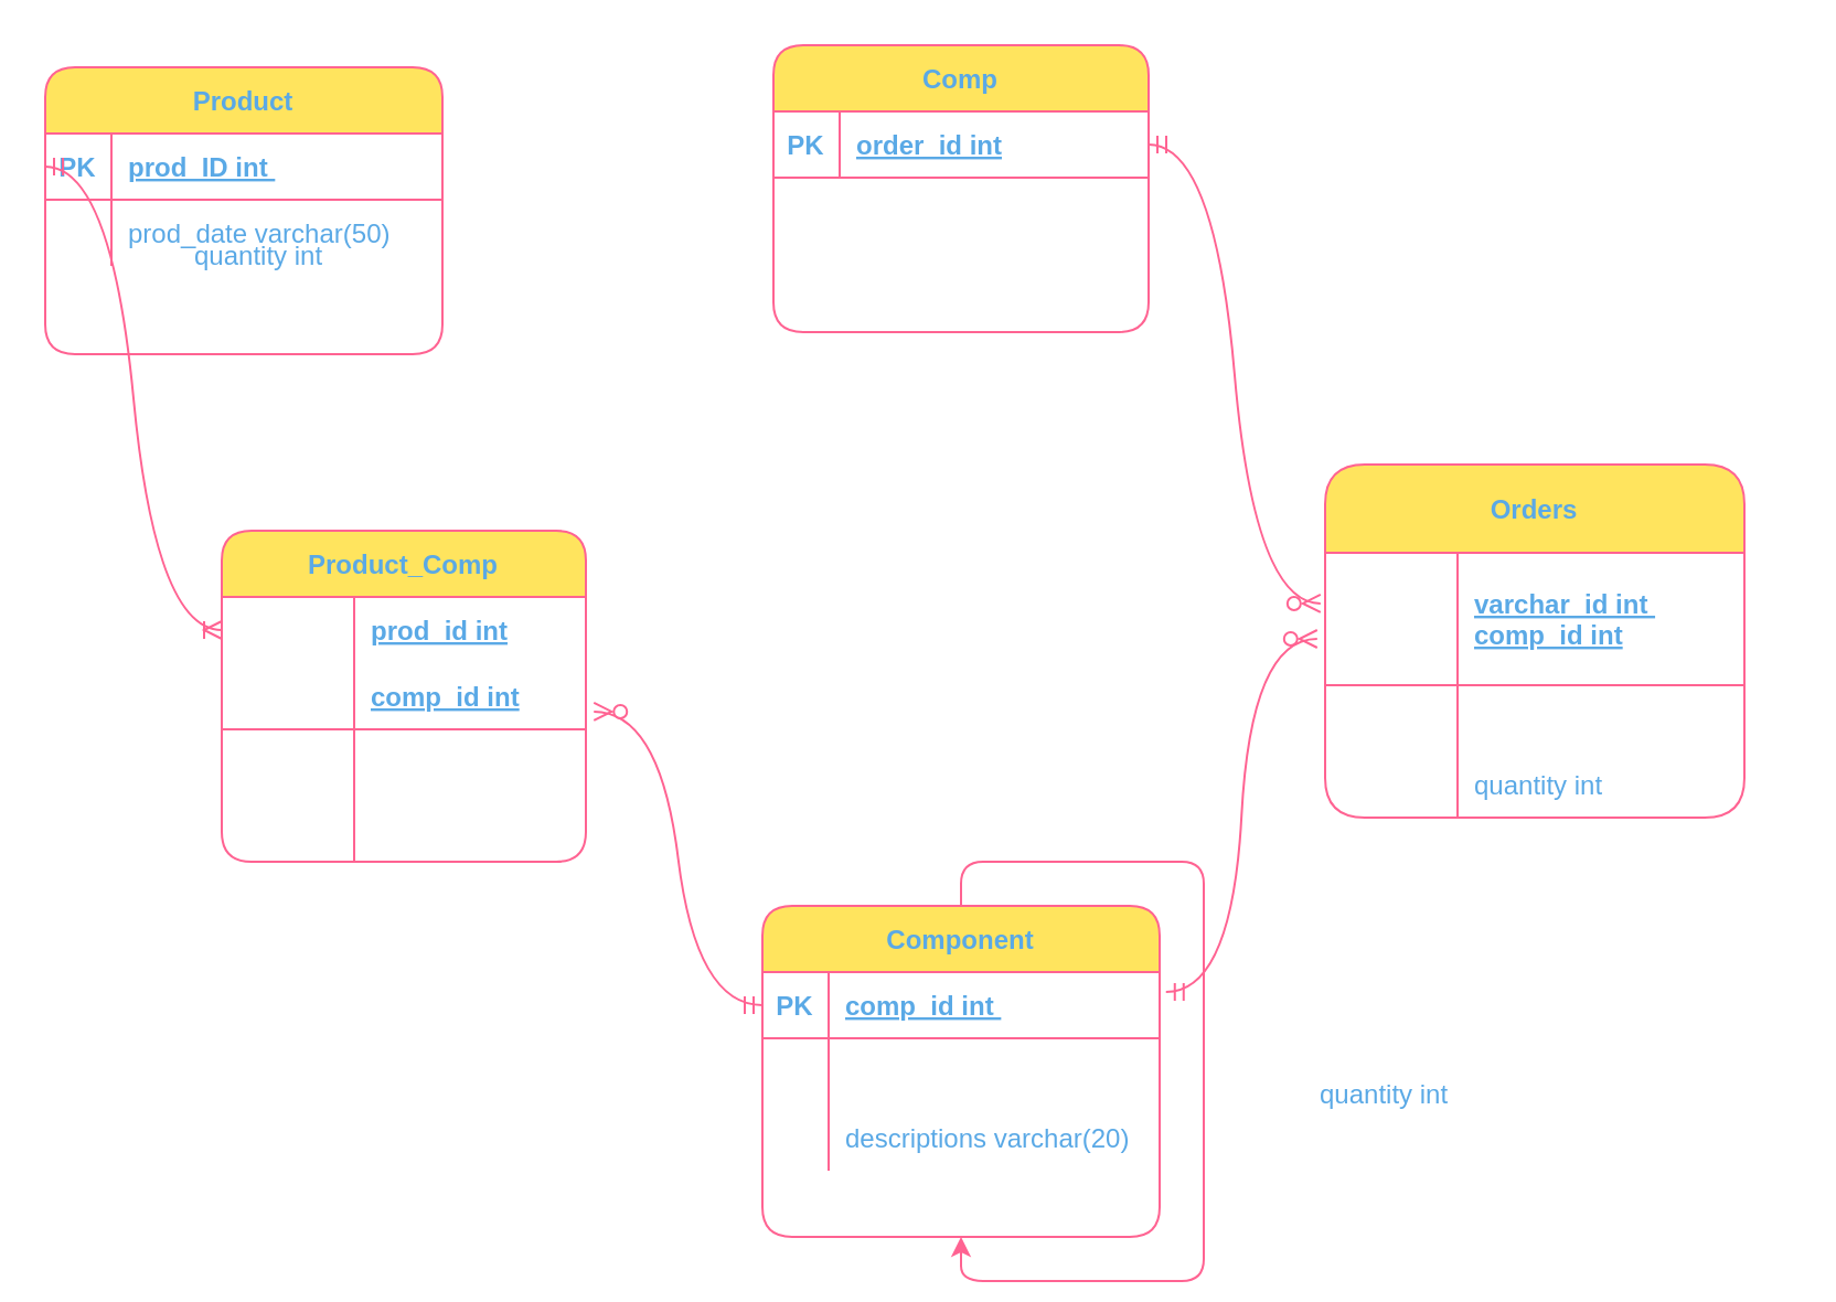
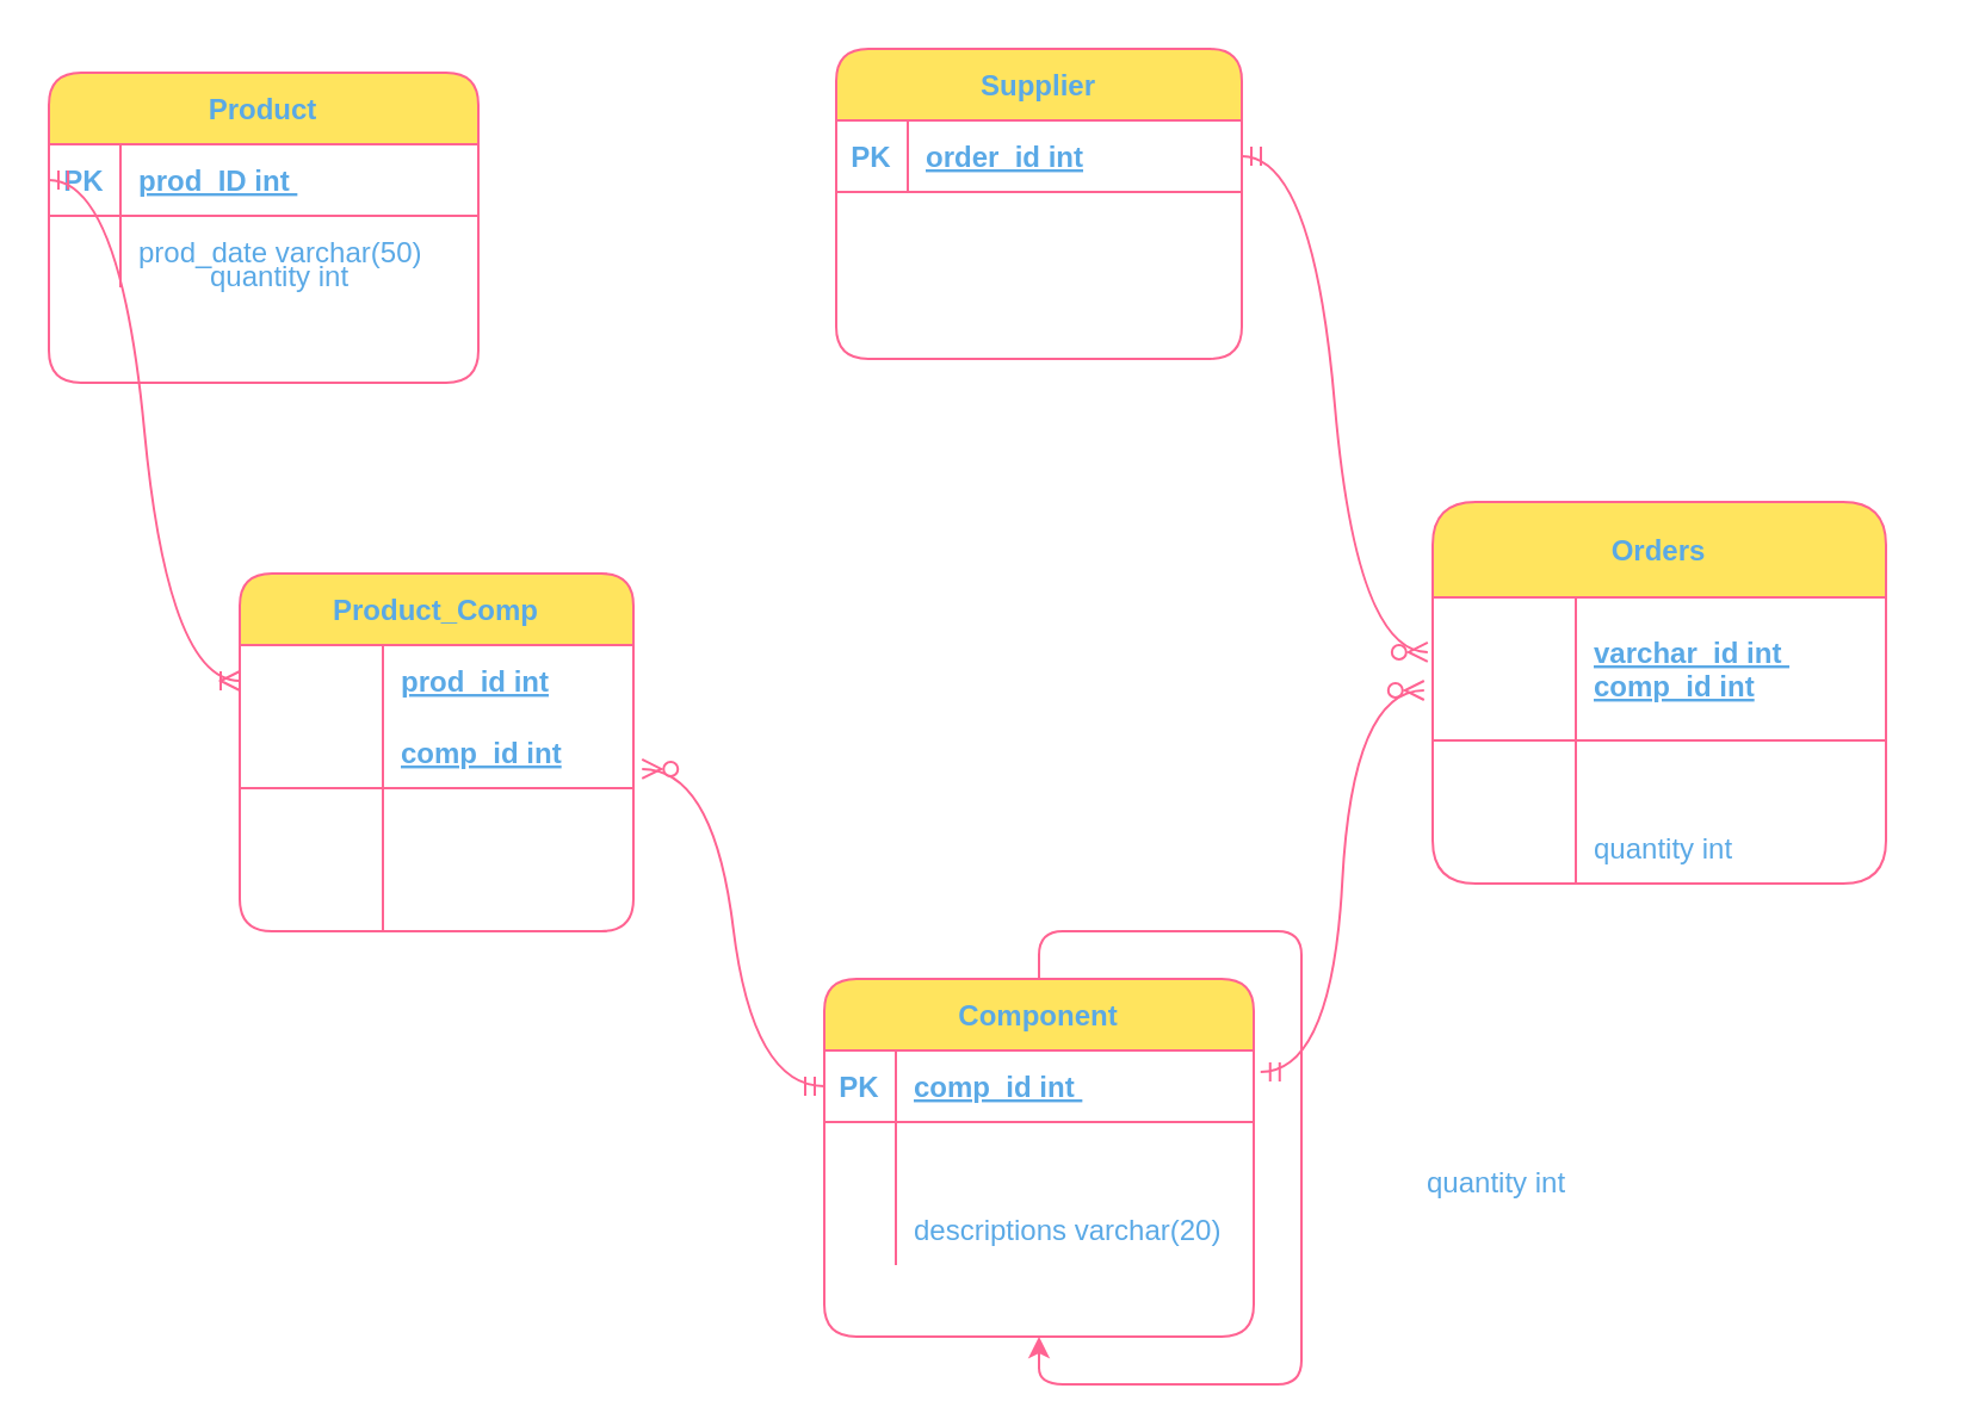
  <mxCell id="0" />
  <mxCell id="1" parent="0" />
- <mxCell id="2" value="Comp" style="shape=table;startSize=30;container=1;collapsible=1;childLayout=tableLayout;fixedRows=1;rowLines=0;fontStyle=1;align=center;resizeLast=1;rounded=1;fillColor=#FFE45E;strokeColor=#FF6392;fontColor=#5AA9E6;" parent="1" vertex="1"><mxGeometry x="350" y="20" width="170" height="130" as="geometry" /></mxCell>
+ <mxCell id="2" value="Supplier" style="shape=table;startSize=30;container=1;collapsible=1;childLayout=tableLayout;fixedRows=1;rowLines=0;fontStyle=1;align=center;resizeLast=1;rounded=1;fillColor=#FFE45E;strokeColor=#FF6392;fontColor=#5AA9E6;" parent="1" vertex="1"><mxGeometry x="350" y="20" width="170" height="130" as="geometry" /></mxCell>
  <mxCell id="3" value="" style="shape=partialRectangle;collapsible=0;dropTarget=0;pointerEvents=0;fillColor=none;points=[[0,0.5],[1,0.5]];portConstraint=eastwest;top=0;left=0;right=0;bottom=1;rounded=1;strokeColor=#FF6392;fontColor=#5AA9E6;" parent="2" vertex="1"><mxGeometry y="30" width="170" height="30" as="geometry" /></mxCell>
  <mxCell id="4" value="PK" style="shape=partialRectangle;overflow=hidden;connectable=0;fillColor=none;top=0;left=0;bottom=0;right=0;fontStyle=1;rounded=1;strokeColor=#FF6392;fontColor=#5AA9E6;" parent="3" vertex="1"><mxGeometry width="30" height="30" as="geometry"><mxRectangle width="30" height="30" as="alternateBounds" /></mxGeometry></mxCell>
  <mxCell id="5" value="order_id int" style="shape=partialRectangle;overflow=hidden;connectable=0;fillColor=none;top=0;left=0;bottom=0;right=0;align=left;spacingLeft=6;fontStyle=5;rounded=1;strokeColor=#FF6392;fontColor=#5AA9E6;" parent="3" vertex="1"><mxGeometry x="30" width="140" height="30" as="geometry"><mxRectangle width="140" height="30" as="alternateBounds" /></mxGeometry></mxCell>
  <mxCell id="6" value="" style="shape=partialRectangle;collapsible=0;dropTarget=0;pointerEvents=0;fillColor=none;points=[[0,0.5],[1,0.5]];portConstraint=eastwest;top=0;left=0;right=0;bottom=0;rounded=1;strokeColor=#FF6392;fontColor=#5AA9E6;" parent="2" vertex="1"><mxGeometry y="60" width="170" height="30" as="geometry" /></mxCell>
  <mxCell id="7" value="" style="shape=partialRectangle;overflow=hidden;connectable=0;fillColor=none;top=0;left=0;bottom=0;right=0;rounded=1;strokeColor=#FF6392;fontColor=#5AA9E6;" parent="6" vertex="1"><mxGeometry width="30" height="30" as="geometry"><mxRectangle width="30" height="30" as="alternateBounds" /></mxGeometry></mxCell>
  <mxCell id="8" value="" style="shape=partialRectangle;collapsible=0;dropTarget=0;pointerEvents=0;fillColor=none;points=[[0,0.5],[1,0.5]];portConstraint=eastwest;top=0;left=0;right=0;bottom=0;rounded=1;strokeColor=#FF6392;fontColor=#5AA9E6;" parent="2" vertex="1"><mxGeometry y="90" width="170" height="30" as="geometry" /></mxCell>
  <mxCell id="9" value="" style="shape=partialRectangle;overflow=hidden;connectable=0;fillColor=none;top=0;left=0;bottom=0;right=0;rounded=1;strokeColor=#FF6392;fontColor=#5AA9E6;" parent="8" vertex="1"><mxGeometry width="30" height="30" as="geometry"><mxRectangle width="30" height="30" as="alternateBounds" /></mxGeometry></mxCell>
  <mxCell id="10" value="Product" style="shape=table;startSize=30;container=1;collapsible=1;childLayout=tableLayout;fixedRows=1;rowLines=0;fontStyle=1;align=center;resizeLast=1;rounded=1;fillColor=#FFE45E;strokeColor=#FF6392;fontColor=#5AA9E6;" parent="1" vertex="1"><mxGeometry x="20" y="30" width="180" height="130" as="geometry" /></mxCell>
  <mxCell id="11" value="" style="shape=partialRectangle;collapsible=0;dropTarget=0;pointerEvents=0;fillColor=none;points=[[0,0.5],[1,0.5]];portConstraint=eastwest;top=0;left=0;right=0;bottom=1;rounded=1;strokeColor=#FF6392;fontColor=#5AA9E6;" parent="10" vertex="1"><mxGeometry y="30" width="180" height="30" as="geometry" /></mxCell>
  <mxCell id="12" value="PK" style="shape=partialRectangle;overflow=hidden;connectable=0;fillColor=none;top=0;left=0;bottom=0;right=0;fontStyle=1;rounded=1;strokeColor=#FF6392;fontColor=#5AA9E6;" parent="11" vertex="1"><mxGeometry width="30" height="30" as="geometry"><mxRectangle width="30" height="30" as="alternateBounds" /></mxGeometry></mxCell>
  <mxCell id="13" value="prod_ID int " style="shape=partialRectangle;overflow=hidden;connectable=0;fillColor=none;top=0;left=0;bottom=0;right=0;align=left;spacingLeft=6;fontStyle=5;rounded=1;strokeColor=#FF6392;fontColor=#5AA9E6;" parent="11" vertex="1"><mxGeometry x="30" width="150" height="30" as="geometry"><mxRectangle width="150" height="30" as="alternateBounds" /></mxGeometry></mxCell>
  <mxCell id="14" value="" style="shape=partialRectangle;collapsible=0;dropTarget=0;pointerEvents=0;fillColor=none;points=[[0,0.5],[1,0.5]];portConstraint=eastwest;top=0;left=0;right=0;bottom=0;rounded=1;strokeColor=#FF6392;fontColor=#5AA9E6;" parent="10" vertex="1"><mxGeometry y="60" width="180" height="30" as="geometry" /></mxCell>
  <mxCell id="15" value="" style="shape=partialRectangle;overflow=hidden;connectable=0;fillColor=none;top=0;left=0;bottom=0;right=0;rounded=1;strokeColor=#FF6392;fontColor=#5AA9E6;" parent="14" vertex="1"><mxGeometry width="30" height="30" as="geometry"><mxRectangle width="30" height="30" as="alternateBounds" /></mxGeometry></mxCell>
  <mxCell id="16" value="prod_date varchar(50) " style="shape=partialRectangle;overflow=hidden;connectable=0;fillColor=none;top=0;left=0;bottom=0;right=0;align=left;spacingLeft=6;rounded=1;strokeColor=#FF6392;fontColor=#5AA9E6;" parent="14" vertex="1"><mxGeometry x="30" width="150" height="30" as="geometry"><mxRectangle width="150" height="30" as="alternateBounds" /></mxGeometry></mxCell>
  <mxCell id="17" value="quantity int" style="shape=partialRectangle;overflow=hidden;connectable=0;fillColor=none;top=0;left=0;bottom=0;right=0;align=left;spacingLeft=6;rounded=1;strokeColor=#FF6392;fontColor=#5AA9E6;" parent="1" vertex="1"><mxGeometry x="80" y="100" width="220" height="30" as="geometry"><mxRectangle width="220" height="30" as="alternateBounds" /></mxGeometry></mxCell>
  <mxCell id="18" value="Component" style="shape=table;startSize=30;container=1;collapsible=1;childLayout=tableLayout;fixedRows=1;rowLines=0;fontStyle=1;align=center;resizeLast=1;rounded=1;fillColor=#FFE45E;strokeColor=#FF6392;fontColor=#5AA9E6;" parent="1" vertex="1"><mxGeometry x="345" y="410" width="180" height="150" as="geometry" /></mxCell>
  <mxCell id="19" value="" style="shape=partialRectangle;collapsible=0;dropTarget=0;pointerEvents=0;fillColor=none;points=[[0,0.5],[1,0.5]];portConstraint=eastwest;top=0;left=0;right=0;bottom=1;rounded=1;strokeColor=#FF6392;fontColor=#5AA9E6;" parent="18" vertex="1"><mxGeometry y="30" width="180" height="30" as="geometry" /></mxCell>
  <mxCell id="20" value="PK" style="shape=partialRectangle;overflow=hidden;connectable=0;fillColor=none;top=0;left=0;bottom=0;right=0;fontStyle=1;rounded=1;strokeColor=#FF6392;fontColor=#5AA9E6;" parent="19" vertex="1"><mxGeometry width="30" height="30" as="geometry"><mxRectangle width="30" height="30" as="alternateBounds" /></mxGeometry></mxCell>
  <mxCell id="21" value="comp_id int " style="shape=partialRectangle;overflow=hidden;connectable=0;fillColor=none;top=0;left=0;bottom=0;right=0;align=left;spacingLeft=6;fontStyle=5;rounded=1;strokeColor=#FF6392;fontColor=#5AA9E6;" parent="19" vertex="1"><mxGeometry x="30" width="150" height="30" as="geometry"><mxRectangle width="150" height="30" as="alternateBounds" /></mxGeometry></mxCell>
  <mxCell id="22" value="" style="shape=partialRectangle;collapsible=0;dropTarget=0;pointerEvents=0;fillColor=none;points=[[0,0.5],[1,0.5]];portConstraint=eastwest;top=0;left=0;right=0;bottom=0;rounded=1;strokeColor=#FF6392;fontColor=#5AA9E6;" parent="18" vertex="1"><mxGeometry y="60" width="180" height="30" as="geometry" /></mxCell>
  <mxCell id="23" value="" style="shape=partialRectangle;overflow=hidden;connectable=0;fillColor=none;top=0;left=0;bottom=0;right=0;rounded=1;strokeColor=#FF6392;fontColor=#5AA9E6;" parent="22" vertex="1"><mxGeometry width="30" height="30" as="geometry"><mxRectangle width="30" height="30" as="alternateBounds" /></mxGeometry></mxCell>
  <mxCell id="24" value="" style="shape=partialRectangle;collapsible=0;dropTarget=0;pointerEvents=0;fillColor=none;points=[[0,0.5],[1,0.5]];portConstraint=eastwest;top=0;left=0;right=0;bottom=0;rounded=1;strokeColor=#FF6392;fontColor=#5AA9E6;" parent="18" vertex="1"><mxGeometry y="90" width="180" height="30" as="geometry" /></mxCell>
  <mxCell id="25" value="" style="shape=partialRectangle;overflow=hidden;connectable=0;fillColor=none;top=0;left=0;bottom=0;right=0;rounded=1;strokeColor=#FF6392;fontColor=#5AA9E6;" parent="24" vertex="1"><mxGeometry width="30" height="30" as="geometry"><mxRectangle width="30" height="30" as="alternateBounds" /></mxGeometry></mxCell>
  <mxCell id="26" value="descriptions varchar(20)" style="shape=partialRectangle;overflow=hidden;connectable=0;fillColor=none;top=0;left=0;bottom=0;right=0;align=left;spacingLeft=6;rounded=1;strokeColor=#FF6392;fontColor=#5AA9E6;" parent="24" vertex="1"><mxGeometry x="30" width="150" height="30" as="geometry"><mxRectangle width="150" height="30" as="alternateBounds" /></mxGeometry></mxCell>
  <mxCell id="27" value="" style="shape=partialRectangle;collapsible=0;dropTarget=0;pointerEvents=0;fillColor=none;points=[[0,0.5],[1,0.5]];portConstraint=eastwest;top=0;left=0;right=0;bottom=0;rounded=1;strokeColor=#FF6392;fontColor=#5AA9E6;" parent="1" vertex="1"><mxGeometry x="560" y="480" width="250" height="30" as="geometry" /></mxCell>
  <mxCell id="28" value="" style="shape=partialRectangle;overflow=hidden;connectable=0;fillColor=none;top=0;left=0;bottom=0;right=0;rounded=1;strokeColor=#FF6392;fontColor=#5AA9E6;" parent="27" vertex="1"><mxGeometry width="30" height="30" as="geometry"><mxRectangle width="30" height="30" as="alternateBounds" /></mxGeometry></mxCell>
  <mxCell id="29" value="quantity int" style="shape=partialRectangle;overflow=hidden;connectable=0;fillColor=none;top=0;left=0;bottom=0;right=0;align=left;spacingLeft=6;rounded=1;strokeColor=#FF6392;fontColor=#5AA9E6;" parent="27" vertex="1"><mxGeometry x="30" width="220" height="30" as="geometry"><mxRectangle width="220" height="30" as="alternateBounds" /></mxGeometry></mxCell>
  <mxCell id="30" value="Orders" style="shape=table;startSize=40;container=1;collapsible=1;childLayout=tableLayout;fixedRows=1;rowLines=0;fontStyle=1;align=center;resizeLast=1;rounded=1;fillColor=#FFE45E;strokeColor=#FF6392;fontColor=#5AA9E6;" parent="1" vertex="1"><mxGeometry x="600" y="210" width="190" height="160" as="geometry" /></mxCell>
  <mxCell id="31" value="" style="shape=partialRectangle;collapsible=0;dropTarget=0;pointerEvents=0;fillColor=none;points=[[0,0.5],[1,0.5]];portConstraint=eastwest;top=0;left=0;right=0;bottom=1;rounded=1;strokeColor=#FF6392;fontColor=#5AA9E6;" parent="30" vertex="1"><mxGeometry y="40" width="190" height="60" as="geometry" /></mxCell>
  <mxCell id="32" value="varchar_id int &#10;comp_id int" style="shape=partialRectangle;overflow=hidden;connectable=0;fillColor=none;top=0;left=0;bottom=0;right=0;align=left;spacingLeft=6;fontStyle=5;rounded=1;strokeColor=#FF6392;fontColor=#5AA9E6;" parent="31" vertex="1"><mxGeometry x="60" width="130" height="60" as="geometry"><mxRectangle width="130" height="60" as="alternateBounds" /></mxGeometry></mxCell>
  <mxCell id="33" value="" style="shape=partialRectangle;collapsible=0;dropTarget=0;pointerEvents=0;fillColor=none;points=[[0,0.5],[1,0.5]];portConstraint=eastwest;top=0;left=0;right=0;bottom=0;rounded=1;strokeColor=#FF6392;fontColor=#5AA9E6;" parent="30" vertex="1"><mxGeometry y="100" width="190" height="30" as="geometry" /></mxCell>
  <mxCell id="34" value="" style="shape=partialRectangle;overflow=hidden;connectable=0;fillColor=none;top=0;left=0;bottom=0;right=0;rounded=1;strokeColor=#FF6392;fontColor=#5AA9E6;" parent="33" vertex="1"><mxGeometry width="60" height="30" as="geometry"><mxRectangle width="60" height="30" as="alternateBounds" /></mxGeometry></mxCell>
  <mxCell id="35" value="" style="shape=partialRectangle;collapsible=0;dropTarget=0;pointerEvents=0;fillColor=none;points=[[0,0.5],[1,0.5]];portConstraint=eastwest;top=0;left=0;right=0;bottom=0;rounded=1;strokeColor=#FF6392;fontColor=#5AA9E6;" parent="30" vertex="1"><mxGeometry y="130" width="190" height="30" as="geometry" /></mxCell>
  <mxCell id="36" value="" style="shape=partialRectangle;overflow=hidden;connectable=0;fillColor=none;top=0;left=0;bottom=0;right=0;rounded=1;strokeColor=#FF6392;fontColor=#5AA9E6;" parent="35" vertex="1"><mxGeometry width="60" height="30" as="geometry"><mxRectangle width="60" height="30" as="alternateBounds" /></mxGeometry></mxCell>
  <mxCell id="37" value="quantity int" style="shape=partialRectangle;overflow=hidden;connectable=0;fillColor=none;top=0;left=0;bottom=0;right=0;align=left;spacingLeft=6;rounded=1;strokeColor=#FF6392;fontColor=#5AA9E6;" parent="35" vertex="1"><mxGeometry x="60" width="130" height="30" as="geometry"><mxRectangle width="130" height="30" as="alternateBounds" /></mxGeometry></mxCell>
  <mxCell id="38" value="" style="edgeStyle=entityRelationEdgeStyle;fontSize=12;html=1;endArrow=ERoneToMany;startArrow=ERmandOne;exitX=0;exitY=0.5;exitDx=0;exitDy=0;entryX=0;entryY=0.5;entryDx=0;entryDy=0;curved=1;strokeColor=#FF6392;fontColor=#5AA9E6;" parent="1" source="11" target="43" edge="1"><mxGeometry width="100" height="100" relative="1" as="geometry"><mxPoint x="60" y="50" as="sourcePoint" /><mxPoint x="-200" y="230" as="targetPoint" /></mxGeometry></mxCell>
  <mxCell id="39" value="" style="edgeStyle=entityRelationEdgeStyle;fontSize=12;html=1;endArrow=ERzeroToMany;startArrow=ERmandOne;exitX=1;exitY=0.5;exitDx=0;exitDy=0;entryX=-0.011;entryY=0.383;entryDx=0;entryDy=0;entryPerimeter=0;curved=1;strokeColor=#FF6392;fontColor=#5AA9E6;" parent="1" source="3" target="31" edge="1"><mxGeometry width="100" height="100" relative="1" as="geometry"><mxPoint x="1350" y="60" as="sourcePoint" /><mxPoint x="1320" y="250" as="targetPoint" /></mxGeometry></mxCell>
  <mxCell id="40" value="" style="edgeStyle=entityRelationEdgeStyle;fontSize=12;html=1;endArrow=ERzeroToMany;startArrow=ERmandOne;entryX=-0.019;entryY=0.65;entryDx=0;entryDy=0;entryPerimeter=0;exitX=1.016;exitY=0.3;exitDx=0;exitDy=0;exitPerimeter=0;curved=1;strokeColor=#FF6392;fontColor=#5AA9E6;" parent="1" source="19" target="31" edge="1"><mxGeometry width="100" height="100" relative="1" as="geometry"><mxPoint x="1040" y="560" as="sourcePoint" /><mxPoint x="1325" y="280" as="targetPoint" /></mxGeometry></mxCell>
  <mxCell id="41" value="" style="edgeStyle=entityRelationEdgeStyle;fontSize=12;html=1;endArrow=ERzeroToMany;startArrow=ERmandOne;entryX=1.022;entryY=0.733;entryDx=0;entryDy=0;entryPerimeter=0;exitX=0;exitY=0.5;exitDx=0;exitDy=0;curved=1;strokeColor=#FF6392;fontColor=#5AA9E6;" parent="1" source="19" target="45" edge="1"><mxGeometry width="100" height="100" relative="1" as="geometry"><mxPoint x="510" y="465" as="sourcePoint" /><mxPoint x="610" y="345" as="targetPoint" /></mxGeometry></mxCell>
  <mxCell id="42" value="Product_Comp" style="shape=table;startSize=30;container=1;collapsible=1;childLayout=tableLayout;fixedRows=1;rowLines=0;fontStyle=1;align=center;resizeLast=1;shadow=0;rounded=1;fillColor=#FFE45E;strokeColor=#FF6392;fontColor=#5AA9E6;" parent="1" vertex="1"><mxGeometry x="100" y="240" width="165" height="150" as="geometry" /></mxCell>
  <mxCell id="43" value="" style="shape=partialRectangle;collapsible=0;dropTarget=0;pointerEvents=0;fillColor=none;top=0;left=0;bottom=0;right=0;points=[[0,0.5],[1,0.5]];portConstraint=eastwest;rounded=1;strokeColor=#FF6392;fontColor=#5AA9E6;" parent="42" vertex="1"><mxGeometry y="30" width="165" height="30" as="geometry" /></mxCell>
  <mxCell id="44" value="prod_id int" style="shape=partialRectangle;connectable=0;fillColor=none;top=0;left=0;bottom=0;right=0;align=left;spacingLeft=6;fontStyle=5;overflow=hidden;rounded=1;strokeColor=#FF6392;fontColor=#5AA9E6;" parent="43" vertex="1"><mxGeometry x="60" width="105" height="30" as="geometry"><mxRectangle width="105" height="30" as="alternateBounds" /></mxGeometry></mxCell>
  <mxCell id="45" value="" style="shape=partialRectangle;collapsible=0;dropTarget=0;pointerEvents=0;fillColor=none;top=0;left=0;bottom=1;right=0;points=[[0,0.5],[1,0.5]];portConstraint=eastwest;rounded=1;strokeColor=#FF6392;fontColor=#5AA9E6;" parent="42" vertex="1"><mxGeometry y="60" width="165" height="30" as="geometry" /></mxCell>
  <mxCell id="46" value="comp_id int" style="shape=partialRectangle;connectable=0;fillColor=none;top=0;left=0;bottom=0;right=0;align=left;spacingLeft=6;fontStyle=5;overflow=hidden;rounded=1;strokeColor=#FF6392;fontColor=#5AA9E6;" parent="45" vertex="1"><mxGeometry x="60" width="105" height="30" as="geometry"><mxRectangle width="105" height="30" as="alternateBounds" /></mxGeometry></mxCell>
  <mxCell id="47" value="" style="shape=partialRectangle;collapsible=0;dropTarget=0;pointerEvents=0;fillColor=none;top=0;left=0;bottom=0;right=0;points=[[0,0.5],[1,0.5]];portConstraint=eastwest;rounded=1;strokeColor=#FF6392;fontColor=#5AA9E6;" parent="42" vertex="1"><mxGeometry y="90" width="165" height="30" as="geometry" /></mxCell>
  <mxCell id="48" value="" style="shape=partialRectangle;connectable=0;fillColor=none;top=0;left=0;bottom=0;right=0;editable=1;overflow=hidden;rounded=1;strokeColor=#FF6392;fontColor=#5AA9E6;" parent="47" vertex="1"><mxGeometry width="60" height="30" as="geometry"><mxRectangle width="60" height="30" as="alternateBounds" /></mxGeometry></mxCell>
  <mxCell id="49" value="" style="shape=partialRectangle;connectable=0;fillColor=none;top=0;left=0;bottom=0;right=0;align=left;spacingLeft=6;overflow=hidden;rounded=1;strokeColor=#FF6392;fontColor=#5AA9E6;" parent="47" vertex="1"><mxGeometry x="60" width="105" height="30" as="geometry"><mxRectangle width="105" height="30" as="alternateBounds" /></mxGeometry></mxCell>
  <mxCell id="50" value="" style="shape=partialRectangle;collapsible=0;dropTarget=0;pointerEvents=0;fillColor=none;top=0;left=0;bottom=0;right=0;points=[[0,0.5],[1,0.5]];portConstraint=eastwest;rounded=1;strokeColor=#FF6392;fontColor=#5AA9E6;" parent="42" vertex="1"><mxGeometry y="120" width="165" height="30" as="geometry" /></mxCell>
  <mxCell id="51" value="" style="shape=partialRectangle;connectable=0;fillColor=none;top=0;left=0;bottom=0;right=0;editable=1;overflow=hidden;rounded=1;strokeColor=#FF6392;fontColor=#5AA9E6;" parent="50" vertex="1"><mxGeometry width="60" height="30" as="geometry"><mxRectangle width="60" height="30" as="alternateBounds" /></mxGeometry></mxCell>
  <mxCell id="52" value="" style="shape=partialRectangle;connectable=0;fillColor=none;top=0;left=0;bottom=0;right=0;align=left;spacingLeft=6;overflow=hidden;rounded=1;strokeColor=#FF6392;fontColor=#5AA9E6;" parent="50" vertex="1"><mxGeometry x="60" width="105" height="30" as="geometry"><mxRectangle width="105" height="30" as="alternateBounds" /></mxGeometry></mxCell>
  <mxCell id="53" style="edgeStyle=orthogonalEdgeStyle;curved=0;rounded=1;sketch=0;orthogonalLoop=1;jettySize=auto;html=1;exitX=0.5;exitY=0;exitDx=0;exitDy=0;fontColor=#5AA9E6;strokeColor=#FF6392;fillColor=#FFE45E;" edge="1" parent="1" source="18" target="18"><mxGeometry relative="1" as="geometry" /></mxCell>
